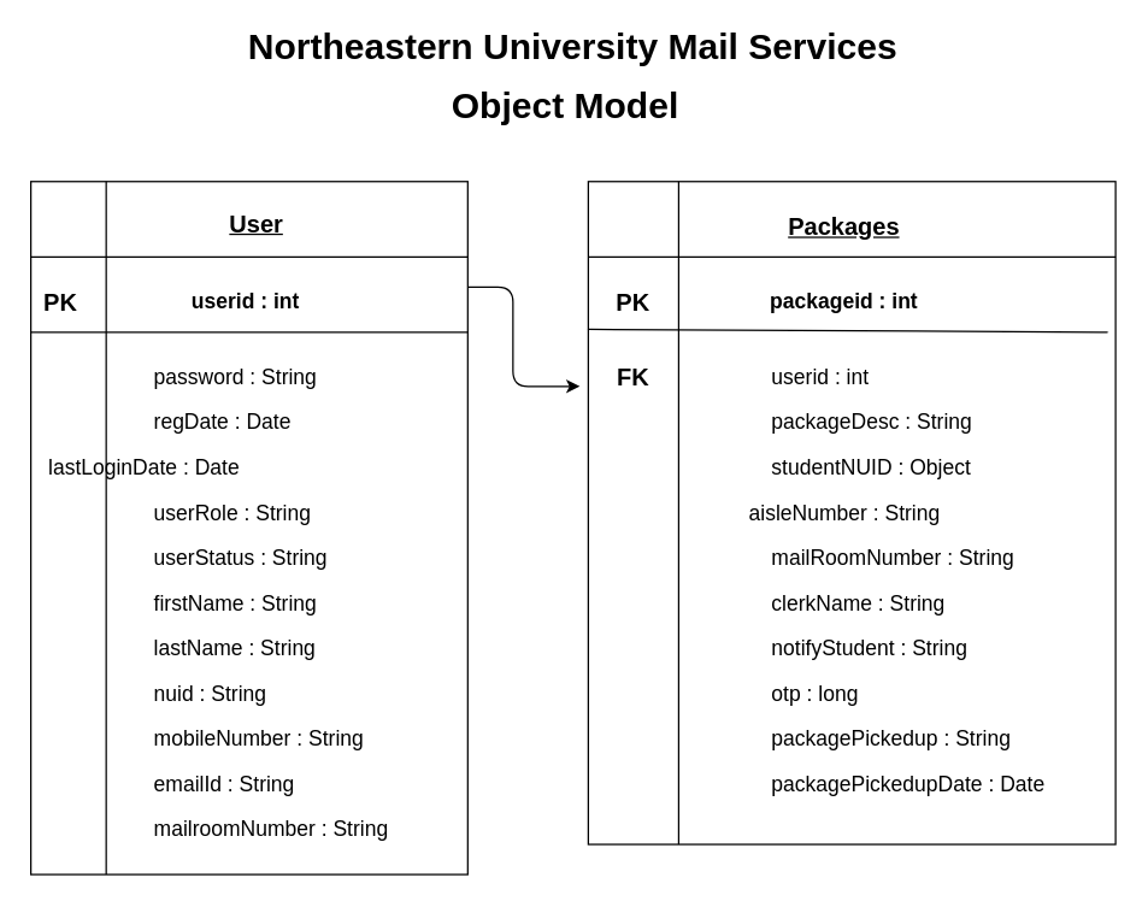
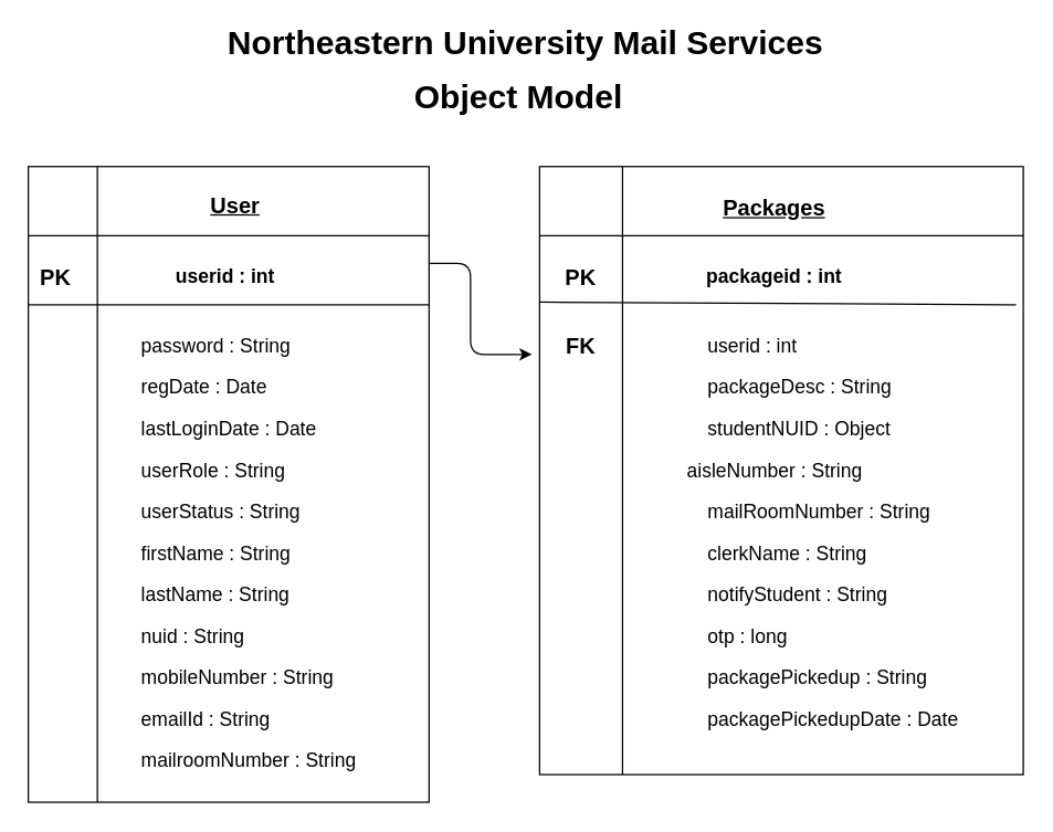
  <mxCell id="0" />
  <mxCell id="1" parent="0" />
  <mxCell id="2" value="" style="shape=internalStorage;whiteSpace=wrap;html=1;backgroundOutline=1;fontSize=16;dx=60;dy=50;" vertex="1" parent="1"><mxGeometry x="390" y="120" width="350" height="440" as="geometry" /></mxCell>
  <mxCell id="3" value="" style="shape=internalStorage;whiteSpace=wrap;html=1;backgroundOutline=1;fontSize=16;dx=50;dy=50;verticalAlign=bottom;" vertex="1" parent="1"><mxGeometry x="20" y="120" width="290" height="460" as="geometry" /></mxCell>
  <mxCell id="4" value="" style="endArrow=none;html=1;fontSize=14;verticalAlign=bottom;" edge="1" parent="1"><mxGeometry width="50" height="50" relative="1" as="geometry"><mxPoint x="20" y="220" as="sourcePoint" /><mxPoint x="310" y="220" as="targetPoint" /></mxGeometry></mxCell>
  <mxCell id="5" value="" style="endArrow=none;html=1;fontSize=14;exitX=-0.001;exitY=0.223;exitDx=0;exitDy=0;exitPerimeter=0;" edge="1" parent="1" source="2"><mxGeometry width="50" height="50" relative="1" as="geometry"><mxPoint x="415" y="220" as="sourcePoint" /><mxPoint x="715" y="220" as="targetPoint" /><Array as="points"><mxPoint x="740" y="220" /></Array></mxGeometry></mxCell>
  <mxCell id="6" value="&lt;b style=&quot;font-size: 16px&quot;&gt;&lt;u&gt;User&lt;/u&gt;&lt;/b&gt;" style="text;html=1;strokeColor=none;fillColor=none;align=center;verticalAlign=bottom;whiteSpace=wrap;rounded=0;fontSize=16;" vertex="1" parent="1"><mxGeometry x="150" y="140" width="40" height="20" as="geometry" /></mxCell>
  <mxCell id="7" value="&lt;b style=&quot;font-size: 16px&quot;&gt;&lt;u&gt;Packages&lt;/u&gt;&lt;/b&gt;" style="text;html=1;strokeColor=none;fillColor=none;align=center;verticalAlign=middle;whiteSpace=wrap;rounded=0;fontSize=16;" vertex="1" parent="1"><mxGeometry x="540" y="140" width="40" height="20" as="geometry" /></mxCell>
  <mxCell id="8" value="&lt;b&gt;userid : int&lt;/b&gt;" style="text;html=1;strokeColor=none;fillColor=none;align=left;verticalAlign=middle;whiteSpace=wrap;rounded=0;fontSize=14;" vertex="1" parent="1"><mxGeometry x="125" y="190" width="80" height="20" as="geometry" /></mxCell>
  <mxCell id="9" value="&lt;b&gt;packageid : int&lt;/b&gt;" style="text;html=1;strokeColor=none;fillColor=none;align=center;verticalAlign=middle;whiteSpace=wrap;rounded=0;fontSize=14;" vertex="1" parent="1"><mxGeometry x="500" y="190" width="120" height="20" as="geometry" /></mxCell>
  <mxCell id="10" value="&lt;span&gt;userid : int&lt;/span&gt;" style="text;html=1;strokeColor=none;fillColor=none;align=left;verticalAlign=middle;whiteSpace=wrap;rounded=0;fontSize=14;fontStyle=0" vertex="1" parent="1"><mxGeometry x="510" y="240" width="80" height="20" as="geometry" /></mxCell>
  <mxCell id="11" value="&lt;b&gt;PK&lt;/b&gt;" style="text;html=1;strokeColor=none;fillColor=none;align=center;verticalAlign=middle;whiteSpace=wrap;rounded=0;fontSize=16;" vertex="1" parent="1"><mxGeometry x="20" y="190" width="40" height="20" as="geometry" /></mxCell>
  <mxCell id="12" value="&lt;b&gt;PK&lt;/b&gt;" style="text;html=1;strokeColor=none;fillColor=none;align=center;verticalAlign=middle;whiteSpace=wrap;rounded=0;fontSize=16;" vertex="1" parent="1"><mxGeometry x="400" y="190" width="40" height="20" as="geometry" /></mxCell>
  <mxCell id="13" value="&lt;b&gt;FK&lt;/b&gt;" style="text;html=1;strokeColor=none;fillColor=none;align=center;verticalAlign=middle;whiteSpace=wrap;rounded=0;fontSize=16;" vertex="1" parent="1"><mxGeometry x="400" y="240" width="40" height="20" as="geometry" /></mxCell>
  <mxCell id="14" value="&lt;span&gt;packageDesc :&amp;nbsp;String&lt;/span&gt;" style="text;html=1;strokeColor=none;fillColor=none;align=left;verticalAlign=middle;whiteSpace=wrap;rounded=0;fontSize=14;fontStyle=0" vertex="1" parent="1"><mxGeometry x="510" y="270" width="160" height="20" as="geometry" /></mxCell>
  <mxCell id="15" value="&lt;span&gt;studentNUID :&amp;nbsp;Object&lt;/span&gt;" style="text;html=1;strokeColor=none;fillColor=none;align=left;verticalAlign=middle;whiteSpace=wrap;rounded=0;fontSize=14;fontStyle=0" vertex="1" parent="1"><mxGeometry x="510" y="300" width="150" height="20" as="geometry" /></mxCell>
  <mxCell id="16" value="&lt;span&gt;aisleNumber :&amp;nbsp;String&lt;/span&gt;" style="text;html=1;strokeColor=none;fillColor=none;align=left;verticalAlign=middle;whiteSpace=wrap;rounded=0;fontSize=14;fontStyle=0" vertex="1" parent="1"><mxGeometry x="495" y="330" width="140" height="20" as="geometry" /></mxCell>
  <mxCell id="17" value="&lt;span&gt;mailRoomNumber :&amp;nbsp;String&lt;/span&gt;" style="text;html=1;strokeColor=none;fillColor=none;align=left;verticalAlign=middle;whiteSpace=wrap;rounded=0;fontSize=14;fontStyle=0" vertex="1" parent="1"><mxGeometry x="510" y="360" width="170" height="20" as="geometry" /></mxCell>
  <mxCell id="18" value="&lt;span&gt;clerkName :&amp;nbsp;&lt;/span&gt;String" style="text;html=1;strokeColor=none;fillColor=none;align=left;verticalAlign=middle;whiteSpace=wrap;rounded=0;fontSize=14;fontStyle=0" vertex="1" parent="1"><mxGeometry x="510" y="390" width="130" height="20" as="geometry" /></mxCell>
  <mxCell id="19" value="&lt;span&gt;notifyStudent :&amp;nbsp;&lt;/span&gt;String" style="text;html=1;strokeColor=none;fillColor=none;align=left;verticalAlign=middle;whiteSpace=wrap;rounded=0;fontSize=14;fontStyle=0" vertex="1" parent="1"><mxGeometry x="510" y="420" width="136" height="20" as="geometry" /></mxCell>
  <mxCell id="20" value="otp : long" style="text;html=1;strokeColor=none;fillColor=none;align=left;verticalAlign=middle;whiteSpace=wrap;rounded=0;fontSize=14;" vertex="1" parent="1"><mxGeometry x="510" y="450" width="75" height="20" as="geometry" /></mxCell>
  <mxCell id="21" value="packagePickedup :&amp;nbsp;String" style="text;html=1;strokeColor=none;fillColor=none;align=left;verticalAlign=middle;whiteSpace=wrap;rounded=0;fontSize=14;" vertex="1" parent="1"><mxGeometry x="510" y="480" width="165" height="20" as="geometry" /></mxCell>
  <mxCell id="22" value="&lt;span&gt;packagePickedupDate : Date&lt;/span&gt;" style="text;html=1;strokeColor=none;fillColor=none;align=left;verticalAlign=middle;whiteSpace=wrap;rounded=0;fontSize=14;fontStyle=0" vertex="1" parent="1"><mxGeometry x="510" y="510" width="200" height="20" as="geometry" /></mxCell>
  <mxCell id="23" value="password :&amp;nbsp;String" style="text;html=1;strokeColor=none;fillColor=none;align=left;verticalAlign=middle;whiteSpace=wrap;rounded=0;fontSize=14;" vertex="1" parent="1"><mxGeometry x="100" y="240" width="165" height="20" as="geometry" /></mxCell>
  <mxCell id="24" value="regDate : Date" style="text;html=1;strokeColor=none;fillColor=none;align=left;verticalAlign=middle;whiteSpace=wrap;rounded=0;fontSize=14;" vertex="1" parent="1"><mxGeometry x="100" y="270" width="165" height="20" as="geometry" /></mxCell>
- <mxCell id="25" value="lastLoginDate : Date" style="text;html=1;strokeColor=none;fillColor=none;align=left;verticalAlign=middle;whiteSpace=wrap;rounded=0;fontSize=14;" vertex="1" parent="1"><mxGeometry x="30" y="300" width="165" height="20" as="geometry" /></mxCell>
+ <mxCell id="25" value="lastLoginDate : Date" style="text;html=1;strokeColor=none;fillColor=none;align=left;verticalAlign=middle;whiteSpace=wrap;rounded=0;fontSize=14;" vertex="1" parent="1"><mxGeometry x="100" y="300" width="165" height="20" as="geometry" /></mxCell>
  <mxCell id="26" value="userRole : String" style="text;html=1;strokeColor=none;fillColor=none;align=left;verticalAlign=middle;whiteSpace=wrap;rounded=0;fontSize=14;" vertex="1" parent="1"><mxGeometry x="100" y="330" width="165" height="20" as="geometry" /></mxCell>
  <mxCell id="27" value="userStatus : String" style="text;html=1;strokeColor=none;fillColor=none;align=left;verticalAlign=middle;whiteSpace=wrap;rounded=0;fontSize=14;" vertex="1" parent="1"><mxGeometry x="100" y="360" width="165" height="20" as="geometry" /></mxCell>
  <mxCell id="28" value="firstName : String" style="text;html=1;strokeColor=none;fillColor=none;align=left;verticalAlign=middle;whiteSpace=wrap;rounded=0;fontSize=14;" vertex="1" parent="1"><mxGeometry x="100" y="390" width="165" height="20" as="geometry" /></mxCell>
  <mxCell id="29" value="lastName :&amp;nbsp;String" style="text;html=1;strokeColor=none;fillColor=none;align=left;verticalAlign=middle;whiteSpace=wrap;rounded=0;fontSize=14;" vertex="1" parent="1"><mxGeometry x="100" y="420" width="165" height="20" as="geometry" /></mxCell>
  <mxCell id="30" value="nuid :&amp;nbsp;String" style="text;html=1;strokeColor=none;fillColor=none;align=left;verticalAlign=middle;whiteSpace=wrap;rounded=0;fontSize=14;" vertex="1" parent="1"><mxGeometry x="100" y="450" width="165" height="20" as="geometry" /></mxCell>
  <mxCell id="31" value="mobileNumber :&amp;nbsp;String" style="text;html=1;strokeColor=none;fillColor=none;align=left;verticalAlign=middle;whiteSpace=wrap;rounded=0;fontSize=14;" vertex="1" parent="1"><mxGeometry x="100" y="480" width="165" height="20" as="geometry" /></mxCell>
  <mxCell id="32" value="emailId :&amp;nbsp;String" style="text;html=1;strokeColor=none;fillColor=none;align=left;verticalAlign=middle;whiteSpace=wrap;rounded=0;fontSize=14;" vertex="1" parent="1"><mxGeometry x="100" y="510" width="165" height="20" as="geometry" /></mxCell>
  <mxCell id="33" value="mailroomNumber :&amp;nbsp;String" style="text;html=1;strokeColor=none;fillColor=none;align=left;verticalAlign=middle;whiteSpace=wrap;rounded=0;fontSize=14;" vertex="1" parent="1"><mxGeometry x="100" y="540" width="165" height="20" as="geometry" /></mxCell>
  <mxCell id="34" value="" style="endArrow=classic;html=1;fontSize=16;entryX=-0.016;entryY=0.309;entryDx=0;entryDy=0;entryPerimeter=0;" edge="1" parent="1" target="2"><mxGeometry width="50" height="50" relative="1" as="geometry"><mxPoint x="310" y="190" as="sourcePoint" /><mxPoint x="360" y="140" as="targetPoint" /><Array as="points"><mxPoint x="340" y="190" /><mxPoint x="340" y="256" /></Array></mxGeometry></mxCell>
  <mxCell id="35" value="&lt;p class=&quot;MsoNormal&quot; align=&quot;center&quot;&gt;&lt;b&gt;&lt;span style=&quot;font-size: 24px ; line-height: 107%&quot;&gt;Northeastern University Mail Services&lt;/span&gt;&lt;/b&gt;&lt;/p&gt;" style="text;html=1;strokeColor=none;fillColor=none;align=center;verticalAlign=middle;whiteSpace=wrap;rounded=0;fontSize=16;" vertex="1" parent="1"><mxGeometry x="40" y="20" width="680" height="20" as="geometry" /></mxCell>
  <mxCell id="36" value="&lt;font style=&quot;font-size: 24px&quot;&gt;Object Model&lt;/font&gt;" style="text;html=1;strokeColor=none;fillColor=none;align=center;verticalAlign=middle;whiteSpace=wrap;rounded=0;fontSize=16;fontStyle=1" vertex="1" parent="1"><mxGeometry x="265" y="60" width="220" height="20" as="geometry" /></mxCell>
